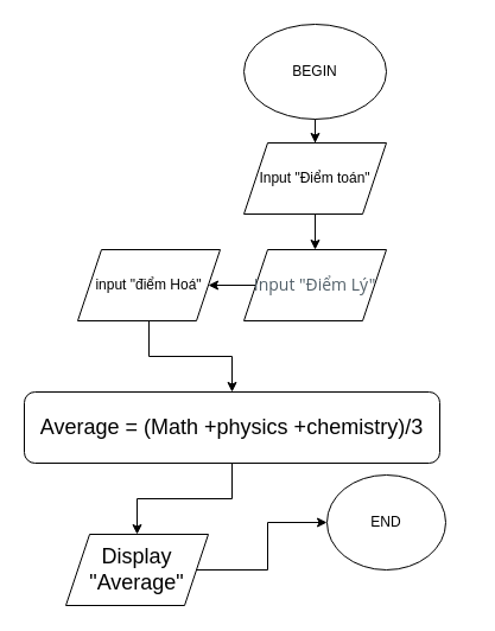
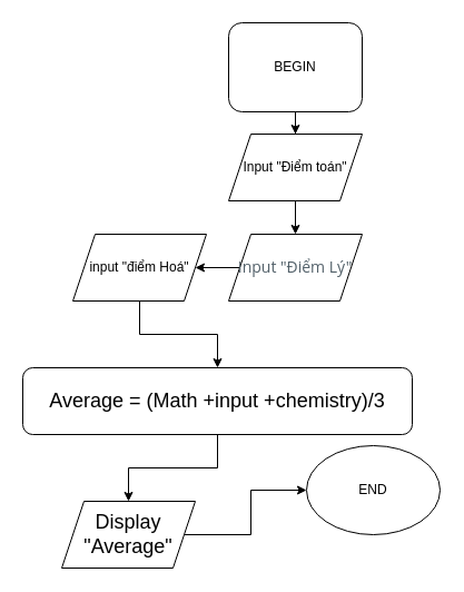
  <mxCell id="0" />
  <mxCell id="1" parent="0" />
  <mxCell id="2" value="" style="edgeStyle=orthogonalEdgeStyle;rounded=0;orthogonalLoop=1;jettySize=auto;html=1;" parent="1" source="3" target="10" edge="1"><mxGeometry relative="1" as="geometry" /></mxCell>
  <mxCell id="3" value="&lt;div style=&quot;text-align: left;&quot;&gt;&lt;font face=&quot;Open Sans, sans-serif&quot; color=&quot;#526069&quot;&gt;&lt;span style=&quot;font-size: 14px;&quot;&gt;Input &quot;Điểm Lý&quot;&lt;/span&gt;&lt;/font&gt;&lt;/div&gt;" style="shape=parallelogram;perimeter=parallelogramPerimeter;whiteSpace=wrap;html=1;fixedSize=1;" parent="1" vertex="1"><mxGeometry x="205" y="210" width="120" height="60" as="geometry" /></mxCell>
  <mxCell id="4" value="" style="edgeStyle=orthogonalEdgeStyle;rounded=0;orthogonalLoop=1;jettySize=auto;html=1;" parent="1" source="5" target="8" edge="1"><mxGeometry relative="1" as="geometry" /></mxCell>
  <mxCell id="5" value="Display &quot;Average&quot;" style="shape=parallelogram;perimeter=parallelogramPerimeter;whiteSpace=wrap;html=1;fixedSize=1;fontSize=18;" parent="1" vertex="1"><mxGeometry x="55" y="450" width="120" height="60" as="geometry" /></mxCell>
  <mxCell id="6" value="" style="edgeStyle=orthogonalEdgeStyle;rounded=0;orthogonalLoop=1;jettySize=auto;html=1;fontSize=18;" parent="1" source="7" target="5" edge="1"><mxGeometry relative="1" as="geometry" /></mxCell>
- <mxCell id="7" value="&lt;div style=&quot;&quot;&gt;&lt;span style=&quot;background-color: initial;&quot;&gt;Average = (Math +physics +chemistry)/3&lt;/span&gt;&lt;/div&gt;" style="rounded=1;whiteSpace=wrap;html=1;fontSize=18;align=center;" parent="1" vertex="1"><mxGeometry x="20" y="330" width="350" height="60" as="geometry" /></mxCell>
- <mxCell id="8" value="END" style="ellipse;whiteSpace=wrap;html=1;" parent="1" vertex="1"><mxGeometry x="275" y="400" width="100" height="80" as="geometry" /></mxCell>
+ <mxCell id="7" value="&lt;div style=&quot;&quot;&gt;&lt;span style=&quot;background-color: initial;&quot;&gt;Average = (Math +input +chemistry)/3&lt;/span&gt;&lt;/div&gt;" style="rounded=1;whiteSpace=wrap;html=1;fontSize=18;align=center;" parent="1" vertex="1"><mxGeometry x="20" y="330" width="350" height="60" as="geometry" /></mxCell>
+ <mxCell id="8" value="END" style="ellipse;whiteSpace=wrap;html=1;" parent="1" vertex="1"><mxGeometry x="275" y="400" width="120" height="80" as="geometry" /></mxCell>
  <mxCell id="9" value="" style="edgeStyle=orthogonalEdgeStyle;rounded=0;orthogonalLoop=1;jettySize=auto;html=1;" parent="1" source="10" target="7" edge="1"><mxGeometry relative="1" as="geometry" /></mxCell>
  <mxCell id="10" value="input &quot;điểm Hoá&quot;" style="shape=parallelogram;perimeter=parallelogramPerimeter;whiteSpace=wrap;html=1;fixedSize=1;" parent="1" vertex="1"><mxGeometry x="65" y="210" width="120" height="60" as="geometry" /></mxCell>
  <mxCell id="11" value="" style="edgeStyle=orthogonalEdgeStyle;rounded=0;orthogonalLoop=1;jettySize=auto;html=1;" parent="1" source="12" target="3" edge="1"><mxGeometry relative="1" as="geometry" /></mxCell>
  <mxCell id="12" value="Input &quot;Điểm toán&quot;" style="shape=parallelogram;perimeter=parallelogramPerimeter;whiteSpace=wrap;html=1;fixedSize=1;" parent="1" vertex="1"><mxGeometry x="205" y="120" width="120" height="60" as="geometry" /></mxCell>
  <mxCell id="13" value="" style="edgeStyle=orthogonalEdgeStyle;rounded=0;orthogonalLoop=1;jettySize=auto;html=1;" parent="1" source="14" target="12" edge="1"><mxGeometry relative="1" as="geometry" /></mxCell>
- <mxCell id="14" value="BEGIN" style="ellipse;whiteSpace=wrap;html=1;" parent="1" vertex="1"><mxGeometry x="205" width="120" height="80" as="geometry" y="20" /></mxCell>
+ <mxCell id="14" value="BEGIN" style="whiteSpace=wrap;html=1;rounded=1;" parent="1" vertex="1"><mxGeometry x="205" width="120" height="80" as="geometry" y="20" /></mxCell>
